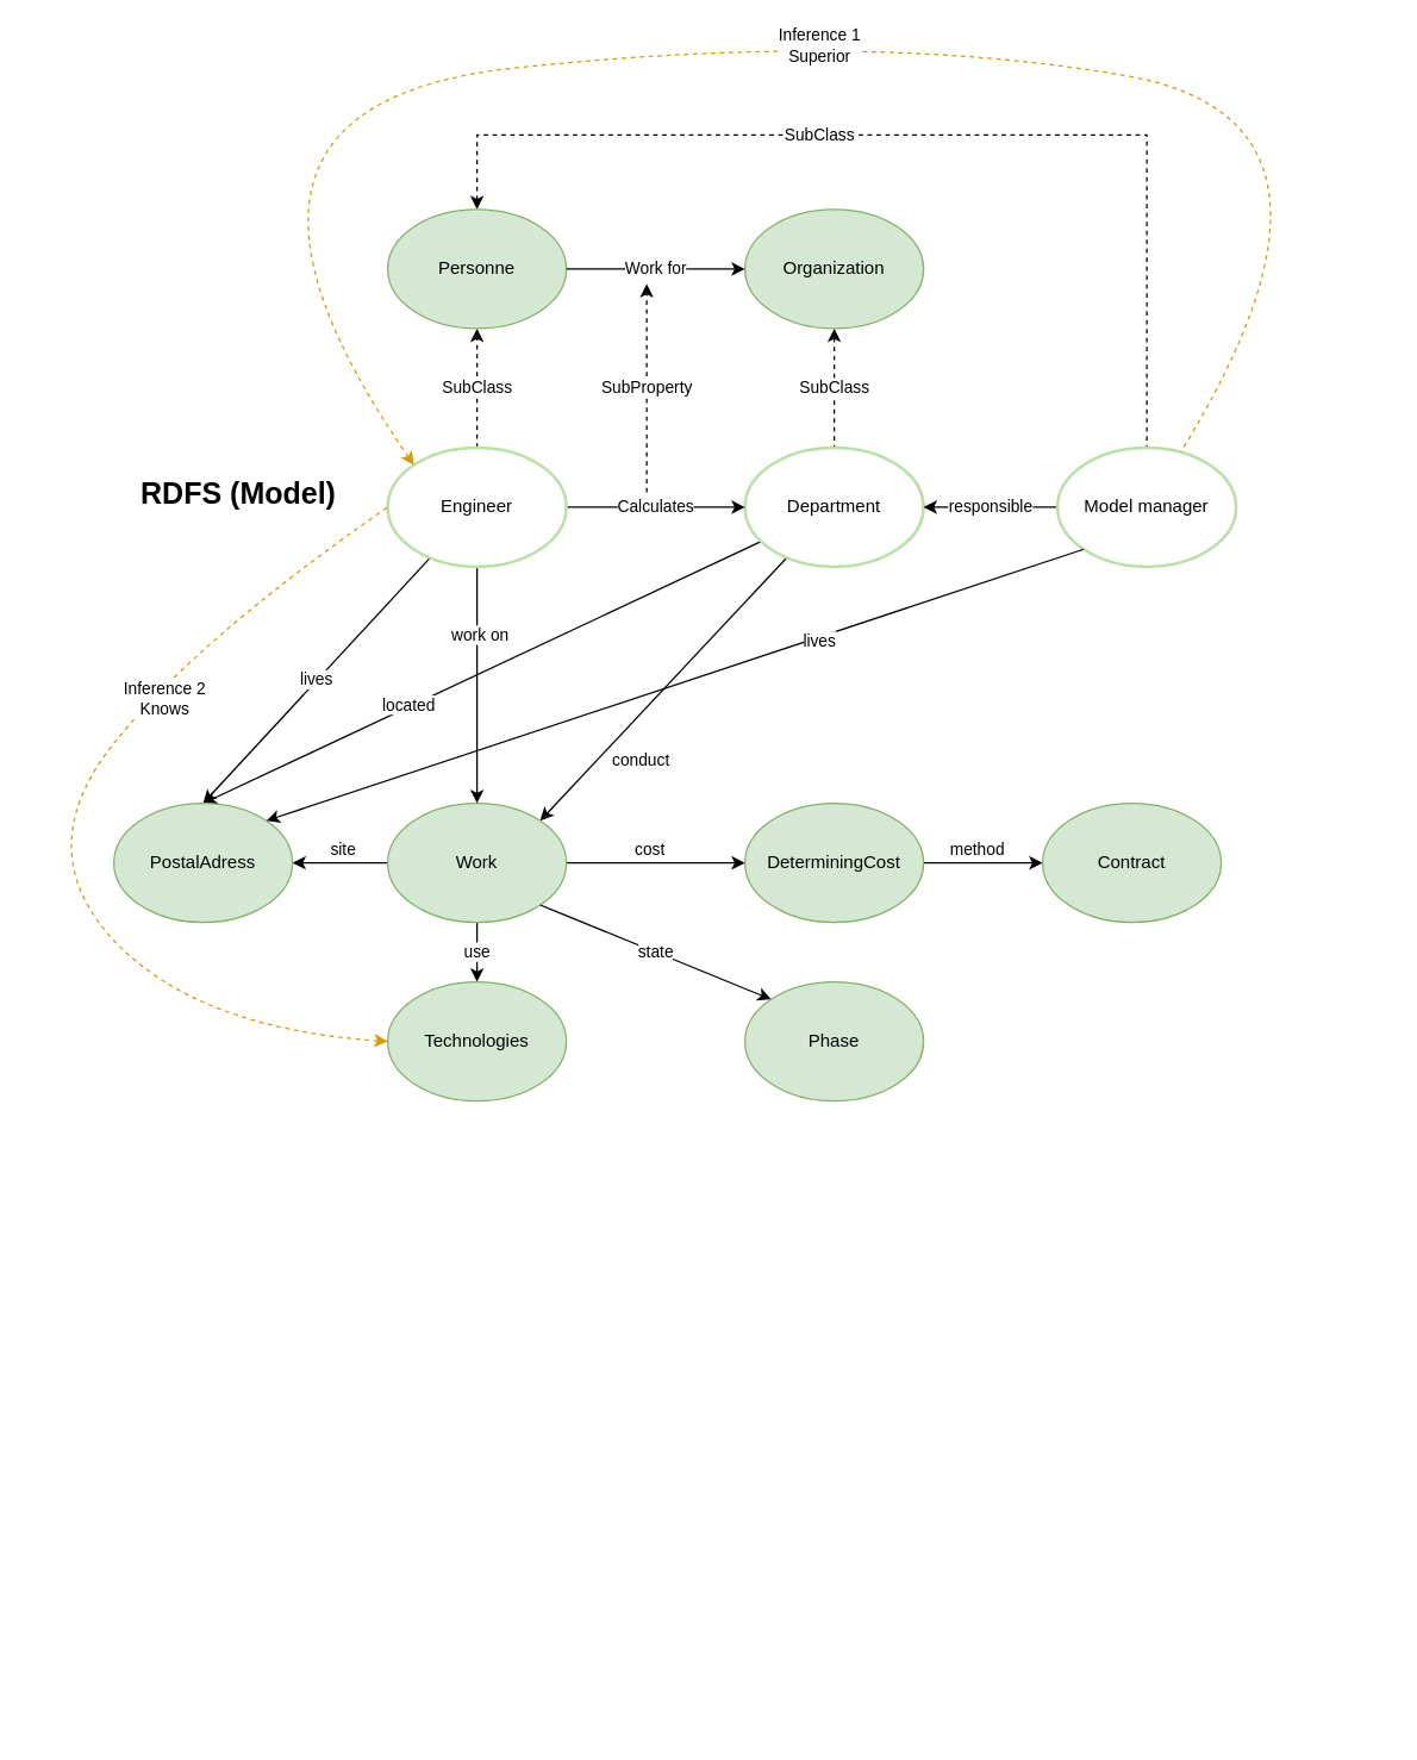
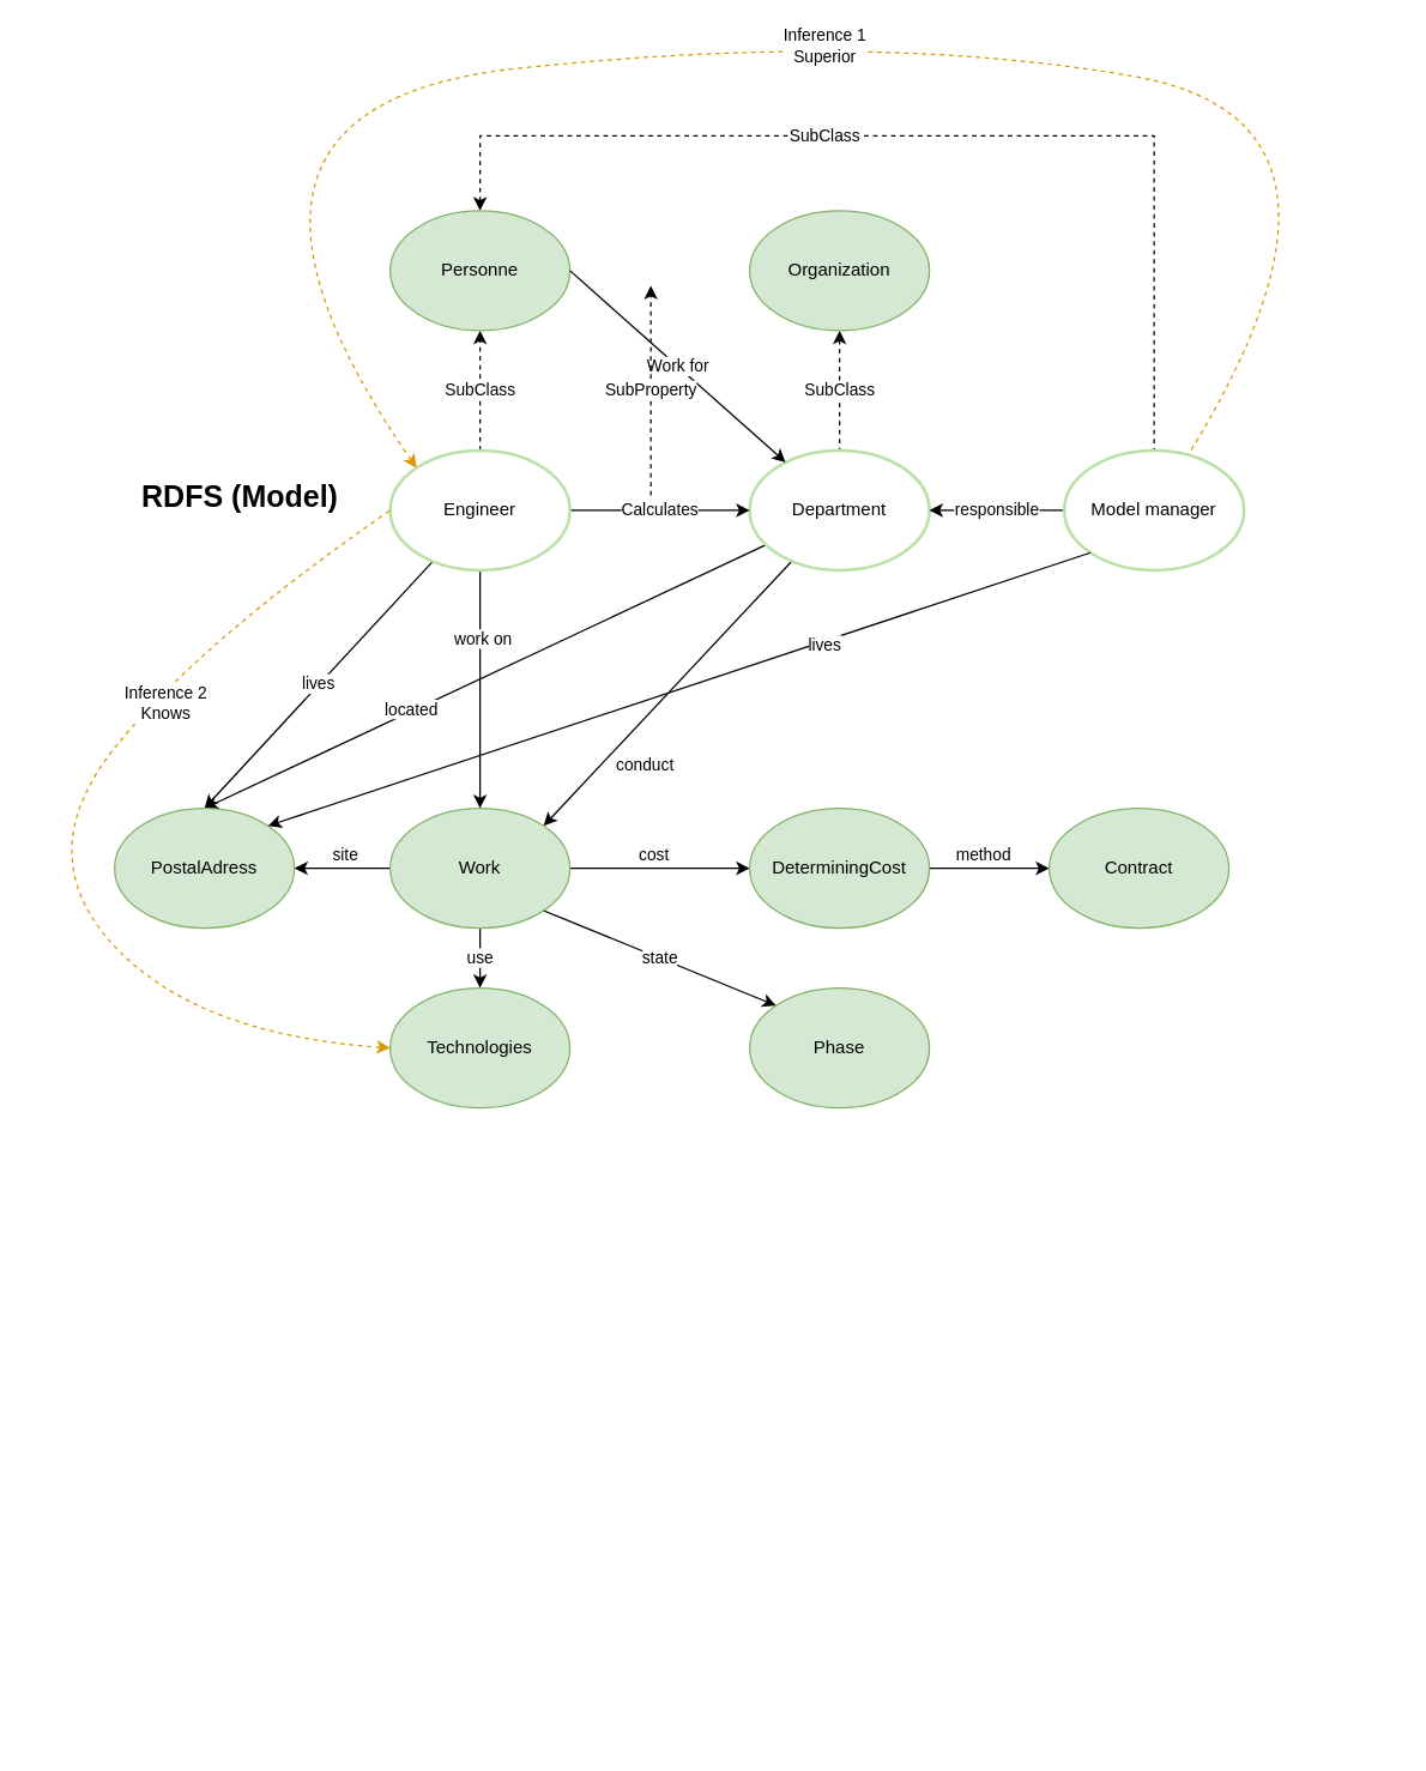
  <mxCell id="0" />
  <mxCell id="1" parent="0" />
  <mxCell id="2" value="SubClass" style="edgeStyle=orthogonalEdgeStyle;rounded=0;orthogonalLoop=1;jettySize=auto;html=1;dashed=1;endArrow=none;endFill=0;startArrow=classic;startFill=1;" parent="1" source="3" target="6" edge="1"><mxGeometry relative="1" as="geometry" /></mxCell>
  <mxCell id="3" value="Organization&lt;i&gt;&lt;br&gt;&lt;/i&gt;" style="ellipse;whiteSpace=wrap;html=1;fillColor=#d5e8d4;strokeColor=#82b366;" parent="1" vertex="1"><mxGeometry x="500" y="140" width="120" height="80" as="geometry" /></mxCell>
  <mxCell id="4" value="conduct" style="edgeStyle=none;rounded=0;orthogonalLoop=1;jettySize=auto;html=1;endArrow=classic;endFill=1;entryX=1;entryY=0;entryDx=0;entryDy=0;" parent="1" source="6" target="10" edge="1"><mxGeometry x="0.373" y="21" relative="1" as="geometry"><mxPoint y="1" as="offset" /></mxGeometry></mxCell>
  <mxCell id="5" value="located" style="edgeStyle=none;rounded=0;orthogonalLoop=1;jettySize=auto;html=1;entryX=0.5;entryY=0;entryDx=0;entryDy=0;startArrow=none;startFill=0;endArrow=classic;endFill=1;" parent="1" source="6" target="22" edge="1"><mxGeometry x="0.262" y="-1" relative="1" as="geometry"><mxPoint as="offset" /></mxGeometry></mxCell>
  <mxCell id="6" value="Department&lt;i&gt;&lt;br&gt;&lt;/i&gt;" style="ellipse;whiteSpace=wrap;html=1;strokeColor=#B9E0A5;strokeWidth=2;" parent="1" vertex="1"><mxGeometry x="500" y="300" width="120" height="80" as="geometry" /></mxCell>
  <mxCell id="7" value="cost" style="edgeStyle=orthogonalEdgeStyle;rounded=0;orthogonalLoop=1;jettySize=auto;html=1;entryX=0;entryY=0.5;entryDx=0;entryDy=0;endArrow=classic;endFill=1;" parent="1" source="10" target="21" edge="1"><mxGeometry x="-0.074" y="9" relative="1" as="geometry"><mxPoint as="offset" /></mxGeometry></mxCell>
  <mxCell id="8" value="use" style="edgeStyle=orthogonalEdgeStyle;rounded=0;orthogonalLoop=1;jettySize=auto;html=1;entryX=0.5;entryY=0;entryDx=0;entryDy=0;endArrow=classic;endFill=1;" parent="1" source="10" target="23" edge="1"><mxGeometry relative="1" as="geometry" /></mxCell>
  <mxCell id="9" value="site" style="edgeStyle=orthogonalEdgeStyle;rounded=0;orthogonalLoop=1;jettySize=auto;html=1;entryX=1;entryY=0.5;entryDx=0;entryDy=0;endArrow=classic;endFill=1;" parent="1" source="10" target="22" edge="1"><mxGeometry x="-0.062" y="-9" relative="1" as="geometry"><mxPoint as="offset" /></mxGeometry></mxCell>
  <mxCell id="10" value="Work" style="ellipse;whiteSpace=wrap;html=1;fillColor=#d5e8d4;strokeColor=#82b366;" parent="1" vertex="1"><mxGeometry x="260" y="539" width="120" height="80" as="geometry" /></mxCell>
  <mxCell id="11" value="SubClass" style="edgeStyle=orthogonalEdgeStyle;rounded=0;orthogonalLoop=1;jettySize=auto;html=1;endArrow=classic;endFill=1;startArrow=none;startFill=0;dashed=1;" parent="1" source="15" target="17" edge="1"><mxGeometry relative="1" as="geometry" /></mxCell>
  <mxCell id="12" value="Calculates" style="edgeStyle=orthogonalEdgeStyle;rounded=0;orthogonalLoop=1;jettySize=auto;html=1;endArrow=classic;endFill=1;entryX=0;entryY=0.5;entryDx=0;entryDy=0;" parent="1" source="15" target="6" edge="1"><mxGeometry relative="1" as="geometry"><mxPoint x="438" y="360" as="targetPoint" /></mxGeometry></mxCell>
  <mxCell id="13" value="work on" style="rounded=0;orthogonalLoop=1;jettySize=auto;html=1;entryX=0.5;entryY=0;entryDx=0;entryDy=0;endArrow=classic;endFill=1;" parent="1" source="15" target="10" edge="1"><mxGeometry x="-0.419" y="2" relative="1" as="geometry"><mxPoint as="offset" /></mxGeometry></mxCell>
  <mxCell id="14" value="lives" style="edgeStyle=none;rounded=0;orthogonalLoop=1;jettySize=auto;html=1;entryX=0.5;entryY=0;entryDx=0;entryDy=0;startArrow=none;startFill=0;endArrow=classic;endFill=1;" parent="1" source="15" target="22" edge="1"><mxGeometry relative="1" as="geometry" /></mxCell>
  <mxCell id="15" value="Engineer&lt;i&gt;&lt;br&gt;&lt;/i&gt;" style="ellipse;whiteSpace=wrap;html=1;strokeColor=#B9E0A5;strokeWidth=2;" parent="1" vertex="1"><mxGeometry x="260" y="300" width="120" height="80" as="geometry" /></mxCell>
  <mxCell id="16" value="SubClass" style="edgeStyle=none;rounded=0;orthogonalLoop=1;jettySize=auto;html=1;startArrow=classic;startFill=1;endArrow=none;endFill=0;strokeColor=#000000;entryX=0.5;entryY=0;entryDx=0;entryDy=0;exitX=0.5;exitY=0;exitDx=0;exitDy=0;dashed=1;" parent="1" source="17" target="28" edge="1"><mxGeometry x="-0.211" relative="1" as="geometry"><mxPoint x="320" y="60" as="targetPoint" /><Array as="points"><mxPoint x="320" y="90" /><mxPoint x="770" y="90" /></Array><mxPoint as="offset" /></mxGeometry></mxCell>
  <mxCell id="17" value="Personne&lt;i&gt;&lt;br&gt;&lt;/i&gt;" style="ellipse;whiteSpace=wrap;html=1;fillColor=#d5e8d4;strokeColor=#82b366;" parent="1" vertex="1"><mxGeometry x="260" y="140" width="120" height="80" as="geometry" /></mxCell>
  <mxCell id="18" value="Phase&lt;i&gt;&lt;br&gt;&lt;/i&gt;" style="ellipse;whiteSpace=wrap;html=1;fillColor=#d5e8d4;strokeColor=#82b366;" parent="1" vertex="1"><mxGeometry x="500" y="659" width="120" height="80" as="geometry" /></mxCell>
  <mxCell id="19" value="method" style="edgeStyle=orthogonalEdgeStyle;rounded=0;orthogonalLoop=1;jettySize=auto;html=1;entryX=0;entryY=0.5;entryDx=0;entryDy=0;endArrow=classic;endFill=1;" parent="1" source="21" target="25" edge="1"><mxGeometry x="-0.106" y="9" relative="1" as="geometry"><mxPoint as="offset" /></mxGeometry></mxCell>
  <mxCell id="20" value="state" style="rounded=0;orthogonalLoop=1;jettySize=auto;html=1;endArrow=none;endFill=0;startArrow=classic;startFill=1;entryX=1;entryY=1;entryDx=0;entryDy=0;exitX=0;exitY=0;exitDx=0;exitDy=0;" parent="1" source="18" target="10" edge="1"><mxGeometry relative="1" as="geometry" /></mxCell>
  <mxCell id="21" value="DeterminingCost&lt;i&gt;&lt;br&gt;&lt;/i&gt;" style="ellipse;whiteSpace=wrap;html=1;fillColor=#d5e8d4;strokeColor=#82b366;" parent="1" vertex="1"><mxGeometry x="500" y="539" width="120" height="80" as="geometry" /></mxCell>
  <mxCell id="22" value="PostalAdress&lt;i&gt;&lt;br&gt;&lt;/i&gt;" style="ellipse;whiteSpace=wrap;html=1;fillColor=#d5e8d4;strokeColor=#82b366;" parent="1" vertex="1"><mxGeometry x="76" y="539" width="120" height="80" as="geometry" /></mxCell>
  <mxCell id="23" value="Technologies&lt;i&gt;&lt;br&gt;&lt;/i&gt;" style="ellipse;whiteSpace=wrap;html=1;fillColor=#d5e8d4;strokeColor=#82b366;" parent="1" vertex="1"><mxGeometry x="260" y="659" width="120" height="80" as="geometry" /></mxCell>
- <mxCell id="24" value="Work for" style="endArrow=classic;html=1;exitX=1;exitY=0.5;exitDx=0;exitDy=0;entryX=0;entryY=0.5;entryDx=0;entryDy=0;endFill=1;" parent="1" source="17" target="3" edge="1"><mxGeometry width="50" height="50" relative="1" as="geometry"><mxPoint x="678" y="430" as="sourcePoint" /><mxPoint x="728" y="380" as="targetPoint" /></mxGeometry></mxCell>
+ <mxCell id="24" value="Work for" style="endArrow=classic;html=1;exitX=1;exitY=0.5;exitDx=0;exitDy=0;endFill=1;" parent="1" source="17" target="6" edge="1"><mxGeometry width="50" height="50" relative="1" as="geometry"><mxPoint x="678" y="430" as="sourcePoint" /><mxPoint x="728" y="380" as="targetPoint" /></mxGeometry></mxCell>
  <mxCell id="25" value="Contract" style="ellipse;whiteSpace=wrap;html=1;fillColor=#d5e8d4;strokeColor=#82b366;" parent="1" vertex="1"><mxGeometry x="700" y="539" width="120" height="80" as="geometry" /></mxCell>
  <mxCell id="26" value="SubProperty" style="edgeStyle=orthogonalEdgeStyle;rounded=0;orthogonalLoop=1;jettySize=auto;html=1;dashed=1;endArrow=classic;endFill=1;" parent="1" edge="1"><mxGeometry relative="1" as="geometry"><mxPoint x="434" y="190" as="targetPoint" /><mxPoint x="434" y="330" as="sourcePoint" /></mxGeometry></mxCell>
  <mxCell id="27" value="responsible" style="edgeStyle=orthogonalEdgeStyle;rounded=0;orthogonalLoop=1;jettySize=auto;html=1;" parent="1" source="28" target="6" edge="1"><mxGeometry relative="1" as="geometry" /></mxCell>
  <mxCell id="28" value="Model manager&lt;i&gt;&lt;br&gt;&lt;/i&gt;" style="ellipse;whiteSpace=wrap;html=1;strokeColor=#B9E0A5;strokeWidth=2;" parent="1" vertex="1"><mxGeometry x="710" y="300" width="120" height="80" as="geometry" /></mxCell>
  <mxCell id="29" value="Inference 1&lt;br&gt;Superior" style="curved=1;endArrow=none;html=1;exitX=0;exitY=0;exitDx=0;exitDy=0;fillColor=#ffe6cc;strokeColor=#d79b00;dashed=1;startArrow=classic;startFill=1;endFill=0;" parent="1" source="15" target="28" edge="1"><mxGeometry x="0.065" y="-7" width="50" height="50" relative="1" as="geometry"><mxPoint x="500" y="310" as="sourcePoint" /><mxPoint x="780" y="310" as="targetPoint" /><Array as="points"><mxPoint x="110" y="70" /><mxPoint x="580" y="20" /><mxPoint x="930" y="80" /></Array><mxPoint x="-1" as="offset" /></mxGeometry></mxCell>
  <mxCell id="30" value="&lt;b&gt;RDFS (Model)&lt;/b&gt;" style="text;html=1;strokeColor=none;fillColor=none;align=center;verticalAlign=middle;whiteSpace=wrap;rounded=0;fontSize=20;" parent="1" vertex="1"><mxGeometry x="90" y="320" width="140" height="20" as="geometry" /></mxCell>
  <mxCell id="31" value="Inference 2&lt;br&gt;Knows" style="curved=1;endArrow=none;html=1;exitX=0;exitY=0.5;exitDx=0;exitDy=0;fillColor=#ffe6cc;strokeColor=#d79b00;dashed=1;startArrow=classic;startFill=1;endFill=0;" parent="1" source="23" edge="1"><mxGeometry x="0.358" y="-9" width="50" height="50" relative="1" as="geometry"><mxPoint x="-322.426" y="1681.716" as="sourcePoint" /><mxPoint x="260" y="340" as="targetPoint" /><Array as="points"><mxPoint x="130" y="690" /><mxPoint x="20" y="570" /><mxPoint x="130" y="430" /></Array><mxPoint y="-1" as="offset" /></mxGeometry></mxCell>
  <mxCell id="32" value="lives" style="endArrow=classic;html=1;strokeColor=#000000;exitX=0;exitY=1;exitDx=0;exitDy=0;entryX=1;entryY=0;entryDx=0;entryDy=0;" parent="1" source="28" target="22" edge="1"><mxGeometry x="-0.35" y="3" width="50" height="50" relative="1" as="geometry"><mxPoint x="470" y="1020" as="sourcePoint" /><mxPoint x="520" y="970" as="targetPoint" /><mxPoint as="offset" /></mxGeometry></mxCell>
  <mxCell id="33" style="edgeStyle=none;rounded=0;orthogonalLoop=1;jettySize=auto;html=1;exitX=0.5;exitY=0;exitDx=0;exitDy=0;strokeColor=#999999;" parent="1" edge="1"><mxGeometry relative="1" as="geometry"><mxPoint x="50" y="1080" as="sourcePoint" /><mxPoint x="50" y="1080" as="targetPoint" /></mxGeometry></mxCell>
  <mxCell id="34" style="edgeStyle=none;rounded=0;orthogonalLoop=1;jettySize=auto;html=1;exitX=0.5;exitY=1;exitDx=0;exitDy=0;strokeColor=#999999;" parent="1" edge="1"><mxGeometry relative="1" as="geometry"><mxPoint x="50" y="1160" as="sourcePoint" /><mxPoint x="50" y="1160" as="targetPoint" /></mxGeometry></mxCell>
